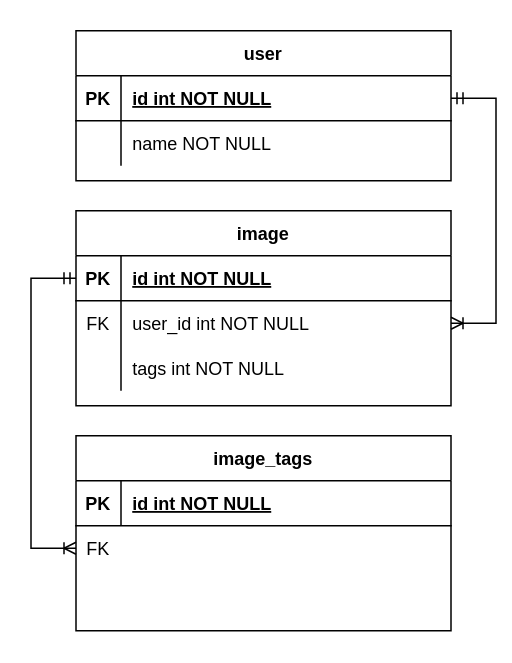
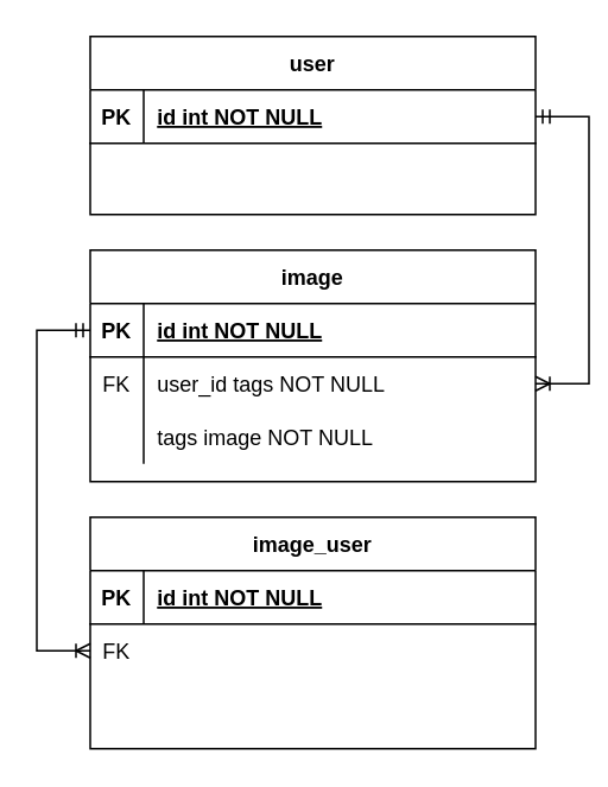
  <mxCell id="0" />
  <mxCell id="1" parent="0" />
  <mxCell id="2" value="image" style="shape=table;startSize=30;container=1;collapsible=1;childLayout=tableLayout;fixedRows=1;rowLines=0;fontStyle=1;align=center;resizeLast=1;" vertex="1" parent="1"><mxGeometry x="50" y="140" width="250" height="130" as="geometry" /></mxCell>
  <mxCell id="3" value="" style="shape=partialRectangle;collapsible=0;dropTarget=0;pointerEvents=0;fillColor=none;points=[[0,0.5],[1,0.5]];portConstraint=eastwest;top=0;left=0;right=0;bottom=1;" vertex="1" parent="2"><mxGeometry y="30" width="250" height="30" as="geometry" /></mxCell>
  <mxCell id="4" value="PK" style="shape=partialRectangle;overflow=hidden;connectable=0;fillColor=none;top=0;left=0;bottom=0;right=0;fontStyle=1;" vertex="1" parent="3"><mxGeometry width="30" height="30" as="geometry"><mxRectangle width="30" height="30" as="alternateBounds" /></mxGeometry></mxCell>
  <mxCell id="5" value="id int NOT NULL " style="shape=partialRectangle;overflow=hidden;connectable=0;fillColor=none;top=0;left=0;bottom=0;right=0;align=left;spacingLeft=6;fontStyle=5;" vertex="1" parent="3"><mxGeometry x="30" width="220" height="30" as="geometry"><mxRectangle width="220" height="30" as="alternateBounds" /></mxGeometry></mxCell>
  <mxCell id="6" value="" style="shape=partialRectangle;collapsible=0;dropTarget=0;pointerEvents=0;fillColor=none;points=[[0,0.5],[1,0.5]];portConstraint=eastwest;top=0;left=0;right=0;bottom=0;" vertex="1" parent="2"><mxGeometry y="60" width="250" height="30" as="geometry" /></mxCell>
  <mxCell id="7" value="FK" style="shape=partialRectangle;overflow=hidden;connectable=0;fillColor=none;top=0;left=0;bottom=0;right=0;" vertex="1" parent="6"><mxGeometry width="30" height="30" as="geometry"><mxRectangle width="30" height="30" as="alternateBounds" /></mxGeometry></mxCell>
- <mxCell id="8" value="user_id int NOT NULL" style="shape=partialRectangle;overflow=hidden;connectable=0;fillColor=none;top=0;left=0;bottom=0;right=0;align=left;spacingLeft=6;" vertex="1" parent="6"><mxGeometry x="30" width="220" height="30" as="geometry"><mxRectangle width="220" height="30" as="alternateBounds" /></mxGeometry></mxCell>
+ <mxCell id="8" value="user_id tags NOT NULL" style="shape=partialRectangle;overflow=hidden;connectable=0;fillColor=none;top=0;left=0;bottom=0;right=0;align=left;spacingLeft=6;" vertex="1" parent="6"><mxGeometry x="30" width="220" height="30" as="geometry"><mxRectangle width="220" height="30" as="alternateBounds" /></mxGeometry></mxCell>
  <mxCell id="9" value="" style="shape=partialRectangle;collapsible=0;dropTarget=0;pointerEvents=0;fillColor=none;points=[[0,0.5],[1,0.5]];portConstraint=eastwest;top=0;left=0;right=0;bottom=0;" vertex="1" parent="2"><mxGeometry y="90" width="250" height="30" as="geometry" /></mxCell>
  <mxCell id="10" value="" style="shape=partialRectangle;overflow=hidden;connectable=0;fillColor=none;top=0;left=0;bottom=0;right=0;" vertex="1" parent="9"><mxGeometry width="30" height="30" as="geometry"><mxRectangle width="30" height="30" as="alternateBounds" /></mxGeometry></mxCell>
- <mxCell id="11" value="tags int NOT NULL" style="shape=partialRectangle;overflow=hidden;connectable=0;fillColor=none;top=0;left=0;bottom=0;right=0;align=left;spacingLeft=6;" vertex="1" parent="9"><mxGeometry x="30" width="220" height="30" as="geometry"><mxRectangle width="220" height="30" as="alternateBounds" /></mxGeometry></mxCell>
+ <mxCell id="11" value="tags image NOT NULL" style="shape=partialRectangle;overflow=hidden;connectable=0;fillColor=none;top=0;left=0;bottom=0;right=0;align=left;spacingLeft=6;" vertex="1" parent="9"><mxGeometry x="30" width="220" height="30" as="geometry"><mxRectangle width="220" height="30" as="alternateBounds" /></mxGeometry></mxCell>
  <mxCell id="12" value="user" style="shape=table;startSize=30;container=1;collapsible=1;childLayout=tableLayout;fixedRows=1;rowLines=0;fontStyle=1;align=center;resizeLast=1;" vertex="1" parent="1"><mxGeometry x="50" y="20" width="250" height="100" as="geometry" /></mxCell>
  <mxCell id="13" value="" style="shape=partialRectangle;collapsible=0;dropTarget=0;pointerEvents=0;fillColor=none;points=[[0,0.5],[1,0.5]];portConstraint=eastwest;top=0;left=0;right=0;bottom=1;" vertex="1" parent="12"><mxGeometry y="30" width="250" height="30" as="geometry" /></mxCell>
  <mxCell id="14" value="PK" style="shape=partialRectangle;overflow=hidden;connectable=0;fillColor=none;top=0;left=0;bottom=0;right=0;fontStyle=1;" vertex="1" parent="13"><mxGeometry width="30" height="30" as="geometry"><mxRectangle width="30" height="30" as="alternateBounds" /></mxGeometry></mxCell>
  <mxCell id="15" value="id int NOT NULL " style="shape=partialRectangle;overflow=hidden;connectable=0;fillColor=none;top=0;left=0;bottom=0;right=0;align=left;spacingLeft=6;fontStyle=5;" vertex="1" parent="13"><mxGeometry x="30" width="220" height="30" as="geometry"><mxRectangle width="220" height="30" as="alternateBounds" /></mxGeometry></mxCell>
  <mxCell id="16" value="" style="shape=partialRectangle;collapsible=0;dropTarget=0;pointerEvents=0;fillColor=none;points=[[0,0.5],[1,0.5]];portConstraint=eastwest;top=0;left=0;right=0;bottom=0;" vertex="1" parent="12"><mxGeometry y="60" width="250" height="30" as="geometry" /></mxCell>
  <mxCell id="17" value="" style="shape=partialRectangle;overflow=hidden;connectable=0;fillColor=none;top=0;left=0;bottom=0;right=0;" vertex="1" parent="16"><mxGeometry width="30" height="30" as="geometry"><mxRectangle width="30" height="30" as="alternateBounds" /></mxGeometry></mxCell>
- <mxCell id="18" value="name NOT NULL" style="shape=partialRectangle;overflow=hidden;connectable=0;fillColor=none;top=0;left=0;bottom=0;right=0;align=left;spacingLeft=6;" vertex="1" parent="16"><mxGeometry x="30" width="220" height="30" as="geometry"><mxRectangle width="220" height="30" as="alternateBounds" /></mxGeometry></mxCell>
- <mxCell id="19" value="image_tags" style="shape=table;startSize=30;container=1;collapsible=1;childLayout=tableLayout;fixedRows=1;rowLines=0;fontStyle=1;align=center;resizeLast=1;" vertex="1" parent="1"><mxGeometry x="50" y="290" width="250" height="130" as="geometry" /></mxCell>
+ <mxCell id="19" value="image_user" style="shape=table;startSize=30;container=1;collapsible=1;childLayout=tableLayout;fixedRows=1;rowLines=0;fontStyle=1;align=center;resizeLast=1;" vertex="1" parent="1"><mxGeometry x="50" y="290" width="250" height="130" as="geometry" /></mxCell>
  <mxCell id="20" value="" style="shape=partialRectangle;collapsible=0;dropTarget=0;pointerEvents=0;fillColor=none;points=[[0,0.5],[1,0.5]];portConstraint=eastwest;top=0;left=0;right=0;bottom=1;" vertex="1" parent="19"><mxGeometry y="30" width="250" height="30" as="geometry" /></mxCell>
  <mxCell id="21" value="PK" style="shape=partialRectangle;overflow=hidden;connectable=0;fillColor=none;top=0;left=0;bottom=0;right=0;fontStyle=1;" vertex="1" parent="20"><mxGeometry width="30" height="30" as="geometry"><mxRectangle width="30" height="30" as="alternateBounds" /></mxGeometry></mxCell>
  <mxCell id="22" value="id int NOT NULL " style="shape=partialRectangle;overflow=hidden;connectable=0;fillColor=none;top=0;left=0;bottom=0;right=0;align=left;spacingLeft=6;fontStyle=5;" vertex="1" parent="20"><mxGeometry x="30" width="220" height="30" as="geometry"><mxRectangle width="220" height="30" as="alternateBounds" /></mxGeometry></mxCell>
  <mxCell id="23" value="" style="shape=partialRectangle;collapsible=0;dropTarget=0;pointerEvents=0;fillColor=none;points=[[0,0.5],[1,0.5]];portConstraint=eastwest;top=0;left=0;right=0;bottom=0;" vertex="1" parent="19"><mxGeometry y="60" width="250" height="30" as="geometry" /></mxCell>
  <mxCell id="24" value="FK" style="shape=partialRectangle;overflow=hidden;connectable=0;fillColor=none;top=0;left=0;bottom=0;right=0;" vertex="1" parent="23"><mxGeometry width="30" height="30" as="geometry"><mxRectangle width="30" height="30" as="alternateBounds" /></mxGeometry></mxCell>
  <mxCell id="25" value="" style="shape=partialRectangle;collapsible=0;dropTarget=0;pointerEvents=0;fillColor=none;points=[[0,0.5],[1,0.5]];portConstraint=eastwest;top=0;left=0;right=0;bottom=0;" vertex="1" parent="19"><mxGeometry y="90" width="250" height="30" as="geometry" /></mxCell>
  <mxCell id="26" value="" style="shape=partialRectangle;overflow=hidden;connectable=0;fillColor=none;top=0;left=0;bottom=0;right=0;" vertex="1" parent="25"><mxGeometry width="30" height="30" as="geometry"><mxRectangle width="30" height="30" as="alternateBounds" /></mxGeometry></mxCell>
  <mxCell id="27" value="" style="edgeStyle=entityRelationEdgeStyle;fontSize=12;html=1;endArrow=ERoneToMany;startArrow=ERmandOne;rounded=0;" edge="1" parent="1" source="13" target="6"><mxGeometry width="100" height="100" relative="1" as="geometry"><mxPoint x="280" y="600" as="sourcePoint" /><mxPoint x="130" y="70" as="targetPoint" /></mxGeometry></mxCell>
  <mxCell id="28" value="" style="edgeStyle=elbowEdgeStyle;fontSize=12;html=1;endArrow=ERoneToMany;startArrow=ERmandOne;rounded=0;" edge="1" parent="1" source="3" target="23"><mxGeometry width="100" height="100" relative="1" as="geometry"><mxPoint x="10" y="145" as="sourcePoint" /><mxPoint x="55" y="205" as="targetPoint" /><Array as="points"><mxPoint x="20" y="320" /></Array></mxGeometry></mxCell>
